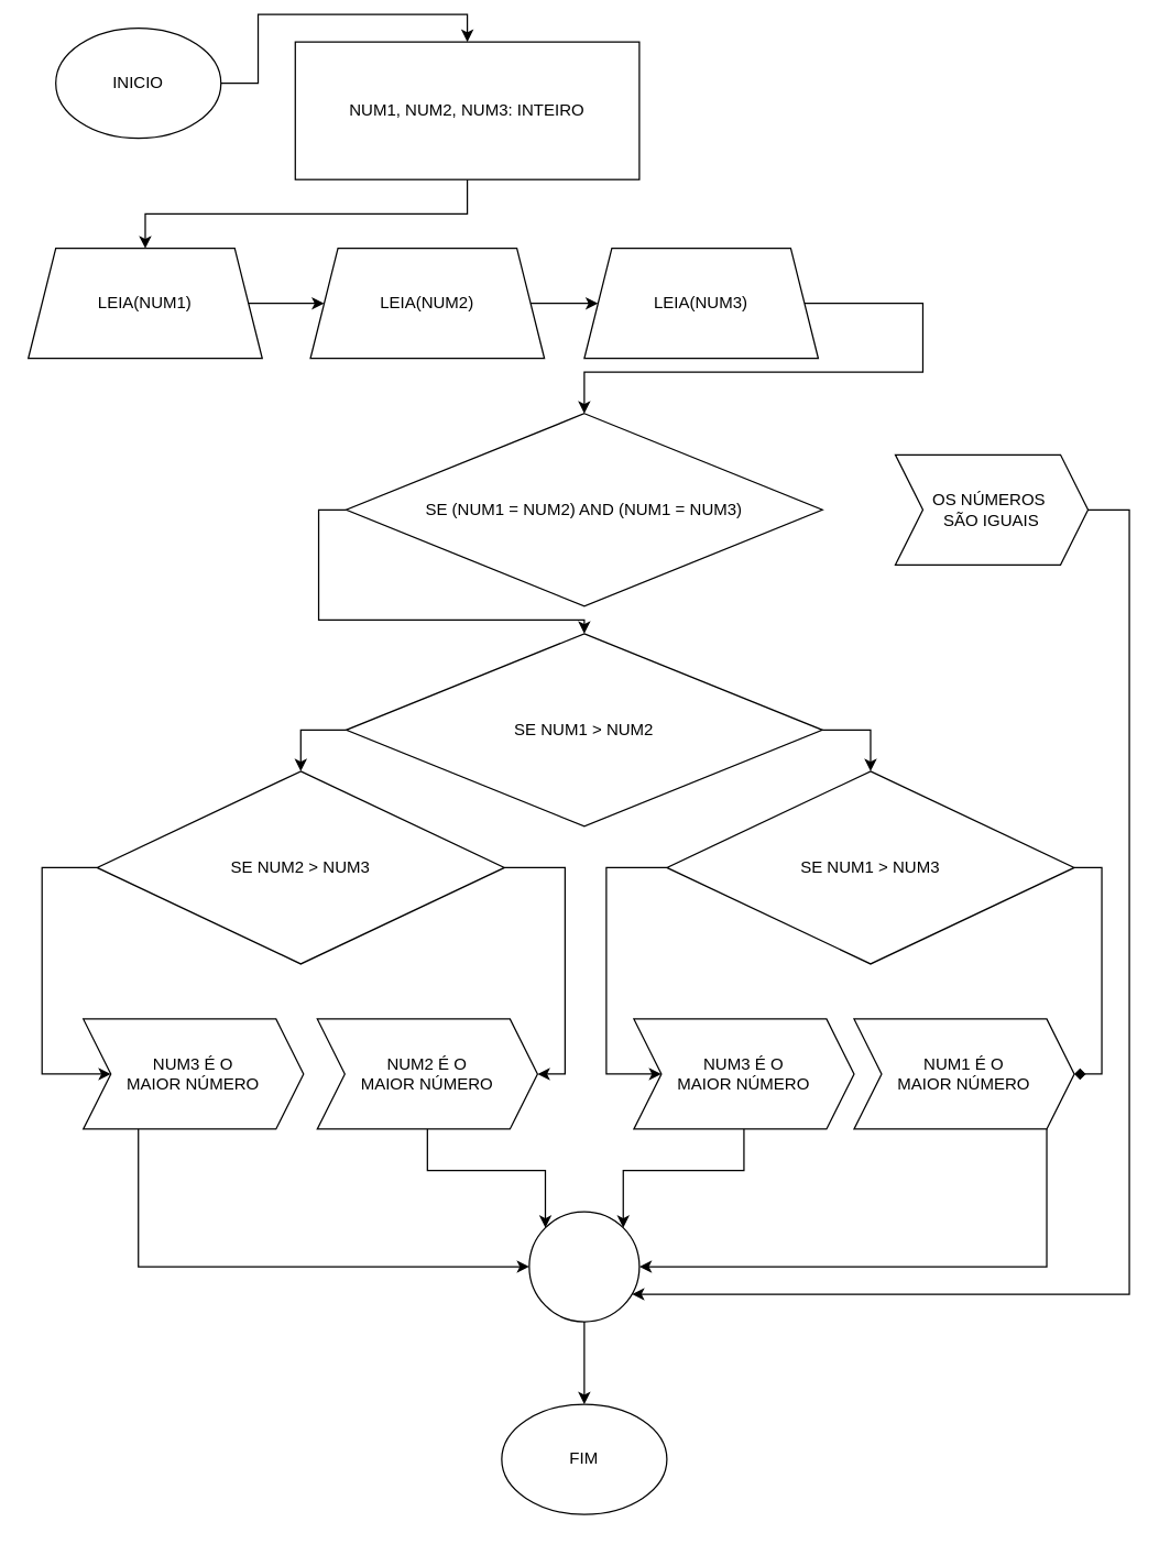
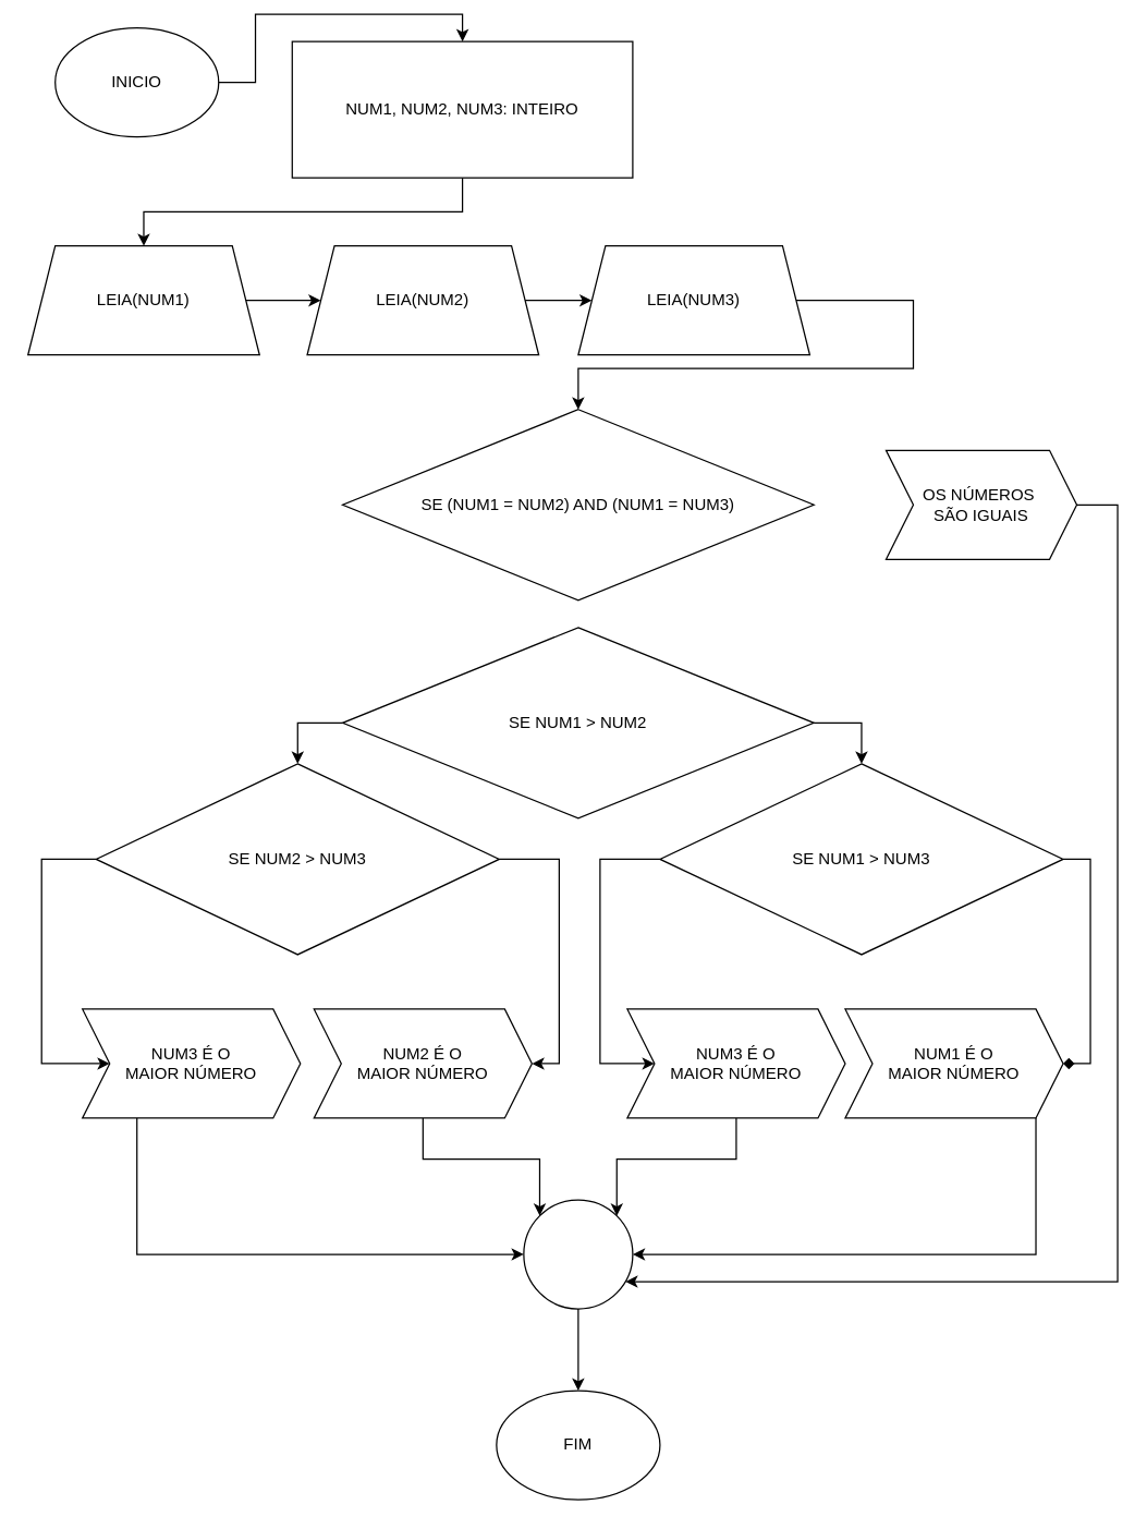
  <mxCell id="0" />
  <mxCell id="1" parent="0" />
  <mxCell id="2" style="edgeStyle=orthogonalEdgeStyle;rounded=0;orthogonalLoop=1;jettySize=auto;html=1;entryX=0.5;entryY=0;entryDx=0;entryDy=0;" edge="1" parent="1" source="3" target="5"><mxGeometry relative="1" as="geometry" /></mxCell>
  <mxCell id="3" value="INICIO" style="ellipse;whiteSpace=wrap;html=1;" vertex="1" parent="1"><mxGeometry x="40" y="20" width="120" height="80" as="geometry" /></mxCell>
  <mxCell id="4" style="edgeStyle=orthogonalEdgeStyle;rounded=0;orthogonalLoop=1;jettySize=auto;html=1;entryX=0.5;entryY=0;entryDx=0;entryDy=0;exitX=0.5;exitY=1;exitDx=0;exitDy=0;" edge="1" parent="1" source="5" target="7"><mxGeometry relative="1" as="geometry" /></mxCell>
  <mxCell id="5" value="NUM1, NUM2, NUM3: INTEIRO" style="rounded=0;whiteSpace=wrap;html=1;" vertex="1" parent="1"><mxGeometry x="214" y="30" width="250" height="100" as="geometry" /></mxCell>
  <mxCell id="6" style="edgeStyle=orthogonalEdgeStyle;rounded=0;orthogonalLoop=1;jettySize=auto;html=1;entryX=0;entryY=0.5;entryDx=0;entryDy=0;" edge="1" parent="1" source="7" target="31"><mxGeometry relative="1" as="geometry" /></mxCell>
  <mxCell id="7" value="LEIA(NUM1)" style="shape=trapezoid;perimeter=trapezoidPerimeter;whiteSpace=wrap;html=1;fixedSize=1;" vertex="1" parent="1"><mxGeometry x="20" y="180" width="170" height="80" as="geometry" /></mxCell>
  <mxCell id="8" style="edgeStyle=orthogonalEdgeStyle;rounded=0;orthogonalLoop=1;jettySize=auto;html=1;entryX=0.5;entryY=0;entryDx=0;entryDy=0;exitX=1;exitY=0.5;exitDx=0;exitDy=0;" edge="1" parent="1" source="10" target="13"><mxGeometry relative="1" as="geometry" /></mxCell>
  <mxCell id="9" style="edgeStyle=orthogonalEdgeStyle;rounded=0;orthogonalLoop=1;jettySize=auto;html=1;entryX=0.5;entryY=0;entryDx=0;entryDy=0;exitX=0;exitY=0.5;exitDx=0;exitDy=0;" edge="1" parent="1" source="10" target="16"><mxGeometry relative="1" as="geometry" /></mxCell>
  <mxCell id="10" value="SE NUM1 &amp;gt; NUM2" style="rhombus;whiteSpace=wrap;html=1;" vertex="1" parent="1"><mxGeometry x="251" y="460" width="346" height="140" as="geometry" /></mxCell>
  <mxCell id="11" style="edgeStyle=orthogonalEdgeStyle;rounded=0;orthogonalLoop=1;jettySize=auto;html=1;entryX=0;entryY=0.5;entryDx=0;entryDy=0;exitX=0;exitY=0.5;exitDx=0;exitDy=0;" edge="1" parent="1" source="13" target="20"><mxGeometry relative="1" as="geometry"><Array as="points"><mxPoint x="440" y="630" /><mxPoint x="440" y="780" /></Array></mxGeometry></mxCell>
  <mxCell id="12" style="edgeStyle=orthogonalEdgeStyle;rounded=0;orthogonalLoop=1;jettySize=auto;html=1;entryX=1;entryY=0.5;entryDx=0;entryDy=0;exitX=1;exitY=0.5;exitDx=0;exitDy=0;endArrow=diamond;" edge="1" parent="1" source="13" target="18"><mxGeometry relative="1" as="geometry" /></mxCell>
  <mxCell id="13" value="SE NUM1 &amp;gt; NUM3" style="rhombus;whiteSpace=wrap;html=1;" vertex="1" parent="1"><mxGeometry x="484" y="560" width="296" height="140" as="geometry" /></mxCell>
  <mxCell id="14" style="edgeStyle=orthogonalEdgeStyle;rounded=0;orthogonalLoop=1;jettySize=auto;html=1;entryX=1;entryY=0.5;entryDx=0;entryDy=0;exitX=1;exitY=0.5;exitDx=0;exitDy=0;" edge="1" parent="1" source="16" target="22"><mxGeometry relative="1" as="geometry" /></mxCell>
  <mxCell id="15" style="edgeStyle=orthogonalEdgeStyle;rounded=0;orthogonalLoop=1;jettySize=auto;html=1;entryX=0;entryY=0.5;entryDx=0;entryDy=0;exitX=0;exitY=0.5;exitDx=0;exitDy=0;" edge="1" parent="1" source="16" target="24"><mxGeometry relative="1" as="geometry"><Array as="points"><mxPoint x="30" y="630" /><mxPoint x="30" y="780" /></Array></mxGeometry></mxCell>
  <mxCell id="16" value="SE NUM2 &amp;gt; NUM3" style="rhombus;whiteSpace=wrap;html=1;" vertex="1" parent="1"><mxGeometry x="70" y="560" width="296" height="140" as="geometry" /></mxCell>
  <mxCell id="17" style="edgeStyle=orthogonalEdgeStyle;rounded=0;orthogonalLoop=1;jettySize=auto;html=1;entryX=1;entryY=0.5;entryDx=0;entryDy=0;" edge="1" parent="1" source="18" target="26"><mxGeometry relative="1" as="geometry"><Array as="points"><mxPoint x="760" y="920" /></Array></mxGeometry></mxCell>
  <mxCell id="18" value="NUM1 É O &lt;br&gt;MAIOR NÚMERO" style="shape=step;perimeter=stepPerimeter;whiteSpace=wrap;html=1;fixedSize=1;align=center;" vertex="1" parent="1"><mxGeometry x="620" y="740" width="160" height="80" as="geometry" /></mxCell>
  <mxCell id="19" style="edgeStyle=orthogonalEdgeStyle;rounded=0;orthogonalLoop=1;jettySize=auto;html=1;entryX=1;entryY=0;entryDx=0;entryDy=0;" edge="1" parent="1" source="20" target="26"><mxGeometry relative="1" as="geometry" /></mxCell>
  <mxCell id="20" value="NUM3 É O &lt;br&gt;MAIOR NÚMERO" style="shape=step;perimeter=stepPerimeter;whiteSpace=wrap;html=1;fixedSize=1;align=center;" vertex="1" parent="1"><mxGeometry x="460" y="740" width="160" height="80" as="geometry" /></mxCell>
  <mxCell id="21" style="edgeStyle=orthogonalEdgeStyle;rounded=0;orthogonalLoop=1;jettySize=auto;html=1;entryX=0;entryY=0;entryDx=0;entryDy=0;" edge="1" parent="1" source="22" target="26"><mxGeometry relative="1" as="geometry" /></mxCell>
  <mxCell id="22" value="NUM2 É O &lt;br&gt;MAIOR NÚMERO" style="shape=step;perimeter=stepPerimeter;whiteSpace=wrap;html=1;fixedSize=1;align=center;" vertex="1" parent="1"><mxGeometry x="230" y="740" width="160" height="80" as="geometry" /></mxCell>
  <mxCell id="23" style="edgeStyle=orthogonalEdgeStyle;rounded=0;orthogonalLoop=1;jettySize=auto;html=1;entryX=0;entryY=0.5;entryDx=0;entryDy=0;" edge="1" parent="1" source="24" target="26"><mxGeometry relative="1" as="geometry"><Array as="points"><mxPoint x="100" y="920" /></Array></mxGeometry></mxCell>
  <mxCell id="24" value="NUM3 É O &lt;br&gt;MAIOR NÚMERO" style="shape=step;perimeter=stepPerimeter;whiteSpace=wrap;html=1;fixedSize=1;align=center;" vertex="1" parent="1"><mxGeometry x="60" y="740" width="160" height="80" as="geometry" /></mxCell>
  <mxCell id="25" style="edgeStyle=orthogonalEdgeStyle;rounded=0;orthogonalLoop=1;jettySize=auto;html=1;entryX=0.5;entryY=0;entryDx=0;entryDy=0;" edge="1" parent="1" source="26" target="27"><mxGeometry relative="1" as="geometry" /></mxCell>
  <mxCell id="26" value="" style="ellipse;whiteSpace=wrap;html=1;aspect=fixed;align=center;" vertex="1" parent="1"><mxGeometry x="384" y="880" width="80" height="80" as="geometry" /></mxCell>
  <mxCell id="27" value="FIM" style="ellipse;whiteSpace=wrap;html=1;" vertex="1" parent="1"><mxGeometry x="364" y="1020" width="120" height="80" as="geometry" /></mxCell>
  <mxCell id="28" style="edgeStyle=orthogonalEdgeStyle;rounded=0;orthogonalLoop=1;jettySize=auto;html=1;entryX=0.5;entryY=0;entryDx=0;entryDy=0;exitX=1;exitY=0.5;exitDx=0;exitDy=0;" edge="1" parent="1" source="29" target="33"><mxGeometry relative="1" as="geometry"><Array as="points"><mxPoint x="670" y="220" /><mxPoint x="670" y="270" /><mxPoint x="424" y="270" /></Array></mxGeometry></mxCell>
  <mxCell id="29" value="LEIA(NUM3)" style="shape=trapezoid;perimeter=trapezoidPerimeter;whiteSpace=wrap;html=1;fixedSize=1;" vertex="1" parent="1"><mxGeometry x="424" y="180" width="170" height="80" as="geometry" /></mxCell>
  <mxCell id="30" style="edgeStyle=orthogonalEdgeStyle;rounded=0;orthogonalLoop=1;jettySize=auto;html=1;entryX=0;entryY=0.5;entryDx=0;entryDy=0;" edge="1" parent="1" source="31" target="29"><mxGeometry relative="1" as="geometry" /></mxCell>
  <mxCell id="31" value="LEIA(NUM2)" style="shape=trapezoid;perimeter=trapezoidPerimeter;whiteSpace=wrap;html=1;fixedSize=1;" vertex="1" parent="1"><mxGeometry x="225" y="180" width="170" height="80" as="geometry" /></mxCell>
- <mxCell id="32" style="edgeStyle=orthogonalEdgeStyle;rounded=0;orthogonalLoop=1;jettySize=auto;html=1;entryX=0.5;entryY=0;entryDx=0;entryDy=0;exitX=0;exitY=0.5;exitDx=0;exitDy=0;" edge="1" parent="1" source="33" target="10"><mxGeometry relative="1" as="geometry"><Array as="points"><mxPoint x="231" y="370" /><mxPoint x="231" y="450" /><mxPoint x="424" y="450" /></Array></mxGeometry></mxCell>
  <mxCell id="33" value="SE (NUM1 = NUM2) AND (NUM1 = NUM3)" style="rhombus;whiteSpace=wrap;html=1;" vertex="1" parent="1"><mxGeometry x="251" y="300" width="346" height="140" as="geometry" /></mxCell>
  <mxCell id="34" style="edgeStyle=orthogonalEdgeStyle;rounded=0;orthogonalLoop=1;jettySize=auto;html=1;" edge="1" parent="1" source="35" target="26"><mxGeometry relative="1" as="geometry"><Array as="points"><mxPoint x="820" y="370" /><mxPoint x="820" y="940" /></Array></mxGeometry></mxCell>
  <mxCell id="35" value="OS NÚMEROS&amp;nbsp;&lt;br&gt;SÃO IGUAIS" style="shape=step;perimeter=stepPerimeter;whiteSpace=wrap;html=1;fixedSize=1;align=center;" vertex="1" parent="1"><mxGeometry x="650" y="330" width="140" height="80" as="geometry" /></mxCell>
